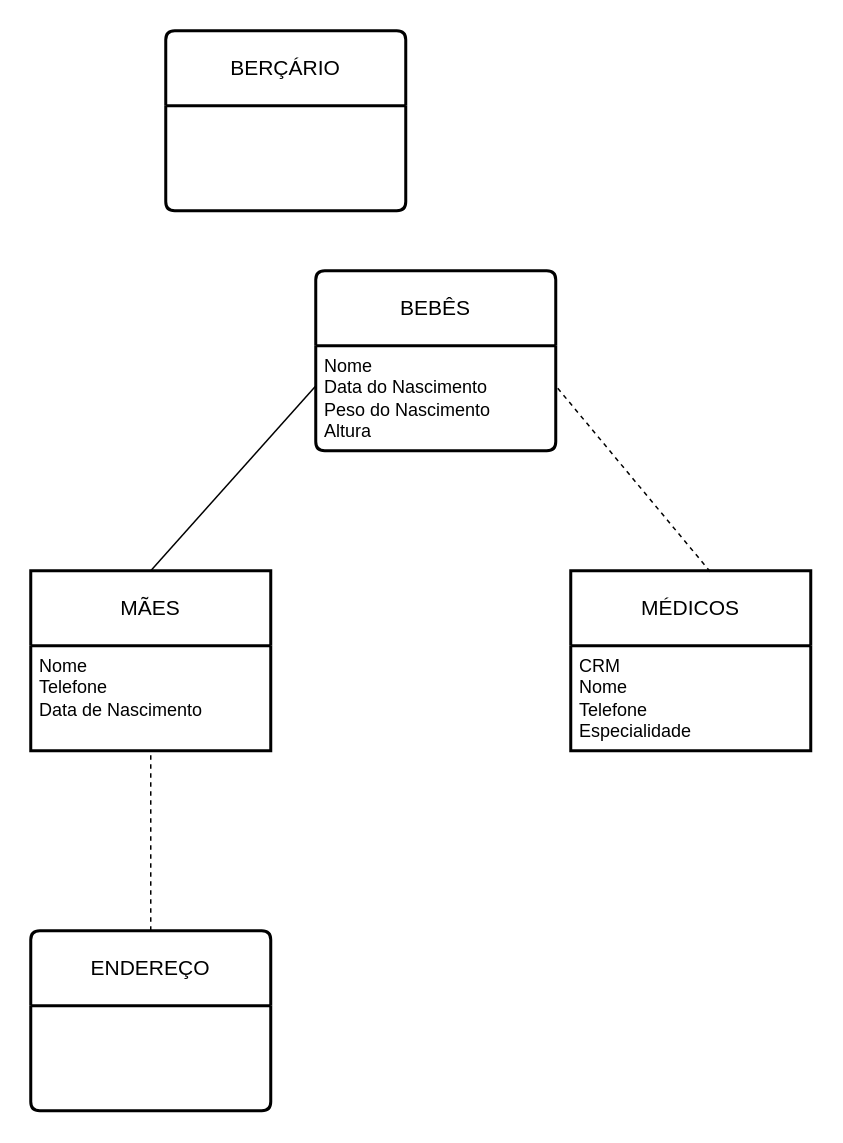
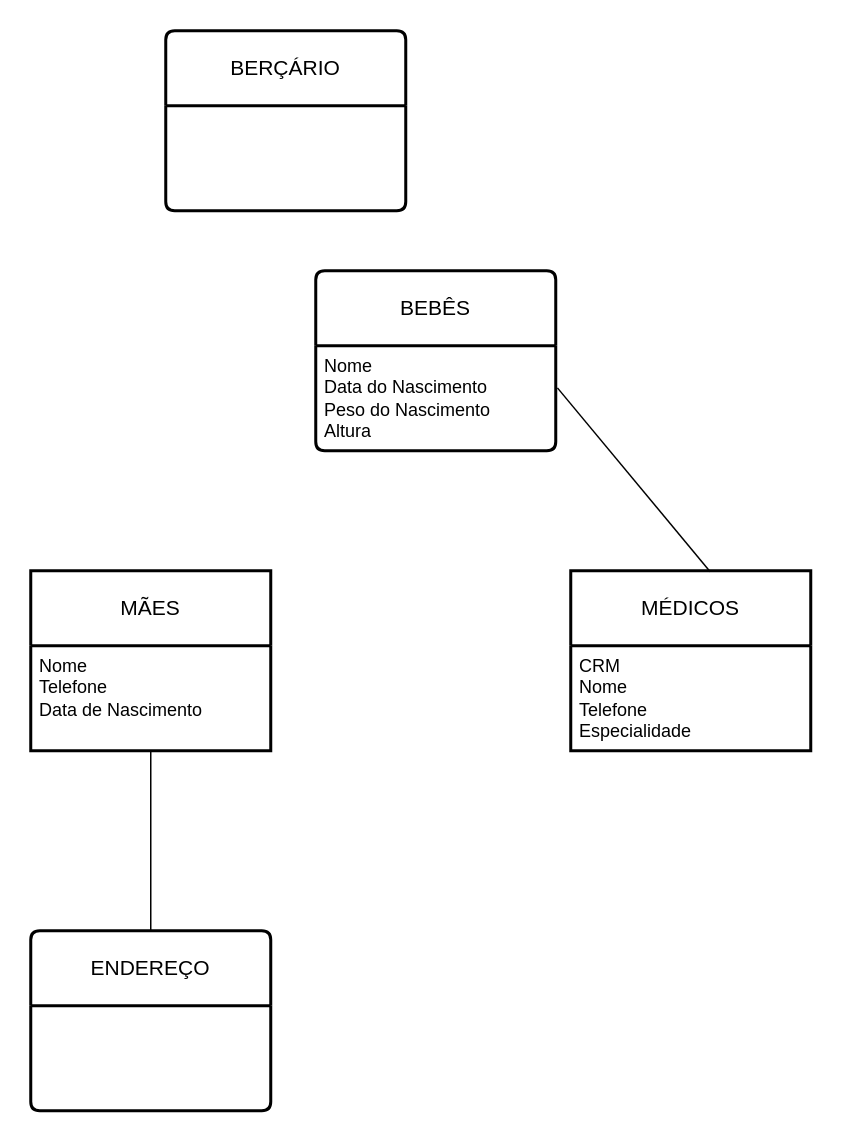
  <mxCell id="0" />
  <mxCell id="1" parent="0" />
  <mxCell id="2" style="edgeStyle=orthogonalEdgeStyle;rounded=0;orthogonalLoop=1;jettySize=auto;html=1;" parent="1" source="6" target="5" edge="1"><mxGeometry relative="1" as="geometry"><Array as="points"><mxPoint x="285" y="220" /><mxPoint x="285" y="220" /></Array></mxGeometry></mxCell>
  <mxCell id="3" value="MÃES" style="swimlane;childLayout=stackLayout;horizontal=1;startSize=50;horizontalStack=0;rounded=1;fontSize=14;fontStyle=0;strokeWidth=2;resizeParent=0;resizeLast=1;shadow=0;dashed=0;align=center;arcSize=0;whiteSpace=wrap;html=1;" parent="1" vertex="1"><mxGeometry x="20" y="380" width="160" height="120" as="geometry" /></mxCell>
  <mxCell id="4" value="Nome&lt;div&gt;Telefone&lt;/div&gt;&lt;div&gt;Data de Nascimento&lt;/div&gt;" style="align=left;strokeColor=none;fillColor=none;spacingLeft=4;spacingRight=4;fontSize=12;verticalAlign=top;resizable=0;rotatable=0;part=1;html=1;whiteSpace=wrap;" parent="3" vertex="1"><mxGeometry y="50" width="160" height="70" as="geometry" /></mxCell>
  <mxCell id="5" value="BEBÊS" style="swimlane;childLayout=stackLayout;horizontal=1;startSize=50;horizontalStack=0;rounded=1;fontSize=14;fontStyle=0;strokeWidth=2;resizeParent=0;resizeLast=1;shadow=0;dashed=0;align=center;arcSize=4;whiteSpace=wrap;html=1;" parent="1" vertex="1"><mxGeometry x="210" y="180" width="160" height="120" as="geometry" /></mxCell>
  <mxCell id="6" value="Nome&lt;div&gt;Data do Nascimento&lt;/div&gt;&lt;div&gt;Peso do Nascimento&lt;/div&gt;&lt;div&gt;Altura&lt;/div&gt;" style="align=left;strokeColor=none;fillColor=none;spacingLeft=4;spacingRight=4;fontSize=12;verticalAlign=top;resizable=0;rotatable=0;part=1;html=1;whiteSpace=wrap;" parent="5" vertex="1"><mxGeometry y="50" width="160" height="70" as="geometry" /></mxCell>
  <mxCell id="7" value="MÉDICOS" style="swimlane;childLayout=stackLayout;horizontal=1;startSize=50;horizontalStack=0;rounded=1;fontSize=14;fontStyle=0;strokeWidth=2;resizeParent=0;resizeLast=1;shadow=0;dashed=0;align=center;arcSize=0;whiteSpace=wrap;html=1;" parent="1" vertex="1"><mxGeometry x="380" y="380" width="160" height="120" as="geometry" /></mxCell>
  <mxCell id="8" value="CRM&lt;div&gt;Nome&lt;/div&gt;&lt;div&gt;Telefone&lt;/div&gt;&lt;div&gt;Especialidade&lt;/div&gt;" style="align=left;strokeColor=none;fillColor=none;spacingLeft=4;spacingRight=4;fontSize=12;verticalAlign=top;resizable=0;rotatable=0;part=1;html=1;whiteSpace=wrap;" parent="7" vertex="1"><mxGeometry y="50" width="160" height="70" as="geometry" /></mxCell>
  <mxCell id="9" value="BERÇÁRIO" style="swimlane;childLayout=stackLayout;horizontal=1;startSize=50;horizontalStack=0;rounded=1;fontSize=14;fontStyle=0;strokeWidth=2;resizeParent=0;resizeLast=1;shadow=0;dashed=0;align=center;arcSize=4;whiteSpace=wrap;html=1;" parent="1" vertex="1"><mxGeometry x="110" y="20" width="160" height="120" as="geometry" /></mxCell>
- <mxCell id="10" value="" style="endArrow=none;html=1;rounded=0;entryX=-0.002;entryY=0.387;entryDx=0;entryDy=0;exitX=0.5;exitY=0;exitDx=0;exitDy=0;entryPerimeter=0;" parent="1" source="3" target="6" edge="1"><mxGeometry width="50" height="50" relative="1" as="geometry"><mxPoint x="260" y="470" as="sourcePoint" /><mxPoint x="310" y="420" as="targetPoint" /></mxGeometry></mxCell>
- <mxCell id="11" value="" style="endArrow=none;html=1;rounded=0;entryX=1.007;entryY=0.401;entryDx=0;entryDy=0;entryPerimeter=0;exitX=0.581;exitY=0.005;exitDx=0;exitDy=0;exitPerimeter=0;dashed=1;" parent="1" source="7" target="6" edge="1"><mxGeometry width="50" height="50" relative="1" as="geometry"><mxPoint x="430" y="450" as="sourcePoint" /><mxPoint x="480" y="400" as="targetPoint" /></mxGeometry></mxCell>
+ <mxCell id="11" value="" style="endArrow=none;html=1;rounded=0;entryX=1.007;entryY=0.401;entryDx=0;entryDy=0;entryPerimeter=0;exitX=0.581;exitY=0.005;exitDx=0;exitDy=0;exitPerimeter=0;" parent="1" source="7" target="6" edge="1"><mxGeometry width="50" height="50" relative="1" as="geometry"><mxPoint x="430" y="450" as="sourcePoint" /><mxPoint x="480" y="400" as="targetPoint" /></mxGeometry></mxCell>
  <mxCell id="12" value="ENDEREÇO" style="swimlane;childLayout=stackLayout;horizontal=1;startSize=50;horizontalStack=0;rounded=1;fontSize=14;fontStyle=0;strokeWidth=2;resizeParent=0;resizeLast=1;shadow=0;dashed=0;align=center;arcSize=4;whiteSpace=wrap;html=1;" vertex="1" parent="1"><mxGeometry x="20" y="620" width="160" height="120" as="geometry" /></mxCell>
  <mxCell id="13" value="&lt;div&gt;&lt;br&gt;&lt;/div&gt;" style="align=left;strokeColor=none;fillColor=none;spacingLeft=4;spacingRight=4;fontSize=12;verticalAlign=top;resizable=0;rotatable=0;part=1;html=1;whiteSpace=wrap;" vertex="1" parent="12"><mxGeometry y="50" width="160" height="70" as="geometry" /></mxCell>
- <mxCell id="14" value="" style="endArrow=none;html=1;rounded=0;exitX=0.5;exitY=0;exitDx=0;exitDy=0;entryX=0.5;entryY=1;entryDx=0;entryDy=0;dashed=1;" edge="1" parent="1" source="12" target="4"><mxGeometry width="50" height="50" relative="1" as="geometry"><mxPoint x="50" y="550" as="sourcePoint" /><mxPoint x="110" y="510" as="targetPoint" /></mxGeometry></mxCell>
+ <mxCell id="14" value="" style="endArrow=none;html=1;rounded=0;exitX=0.5;exitY=0;exitDx=0;exitDy=0;entryX=0.5;entryY=1;entryDx=0;entryDy=0;" edge="1" parent="1" source="12" target="4"><mxGeometry width="50" height="50" relative="1" as="geometry"><mxPoint x="50" y="550" as="sourcePoint" /><mxPoint x="110" y="510" as="targetPoint" /></mxGeometry></mxCell>
